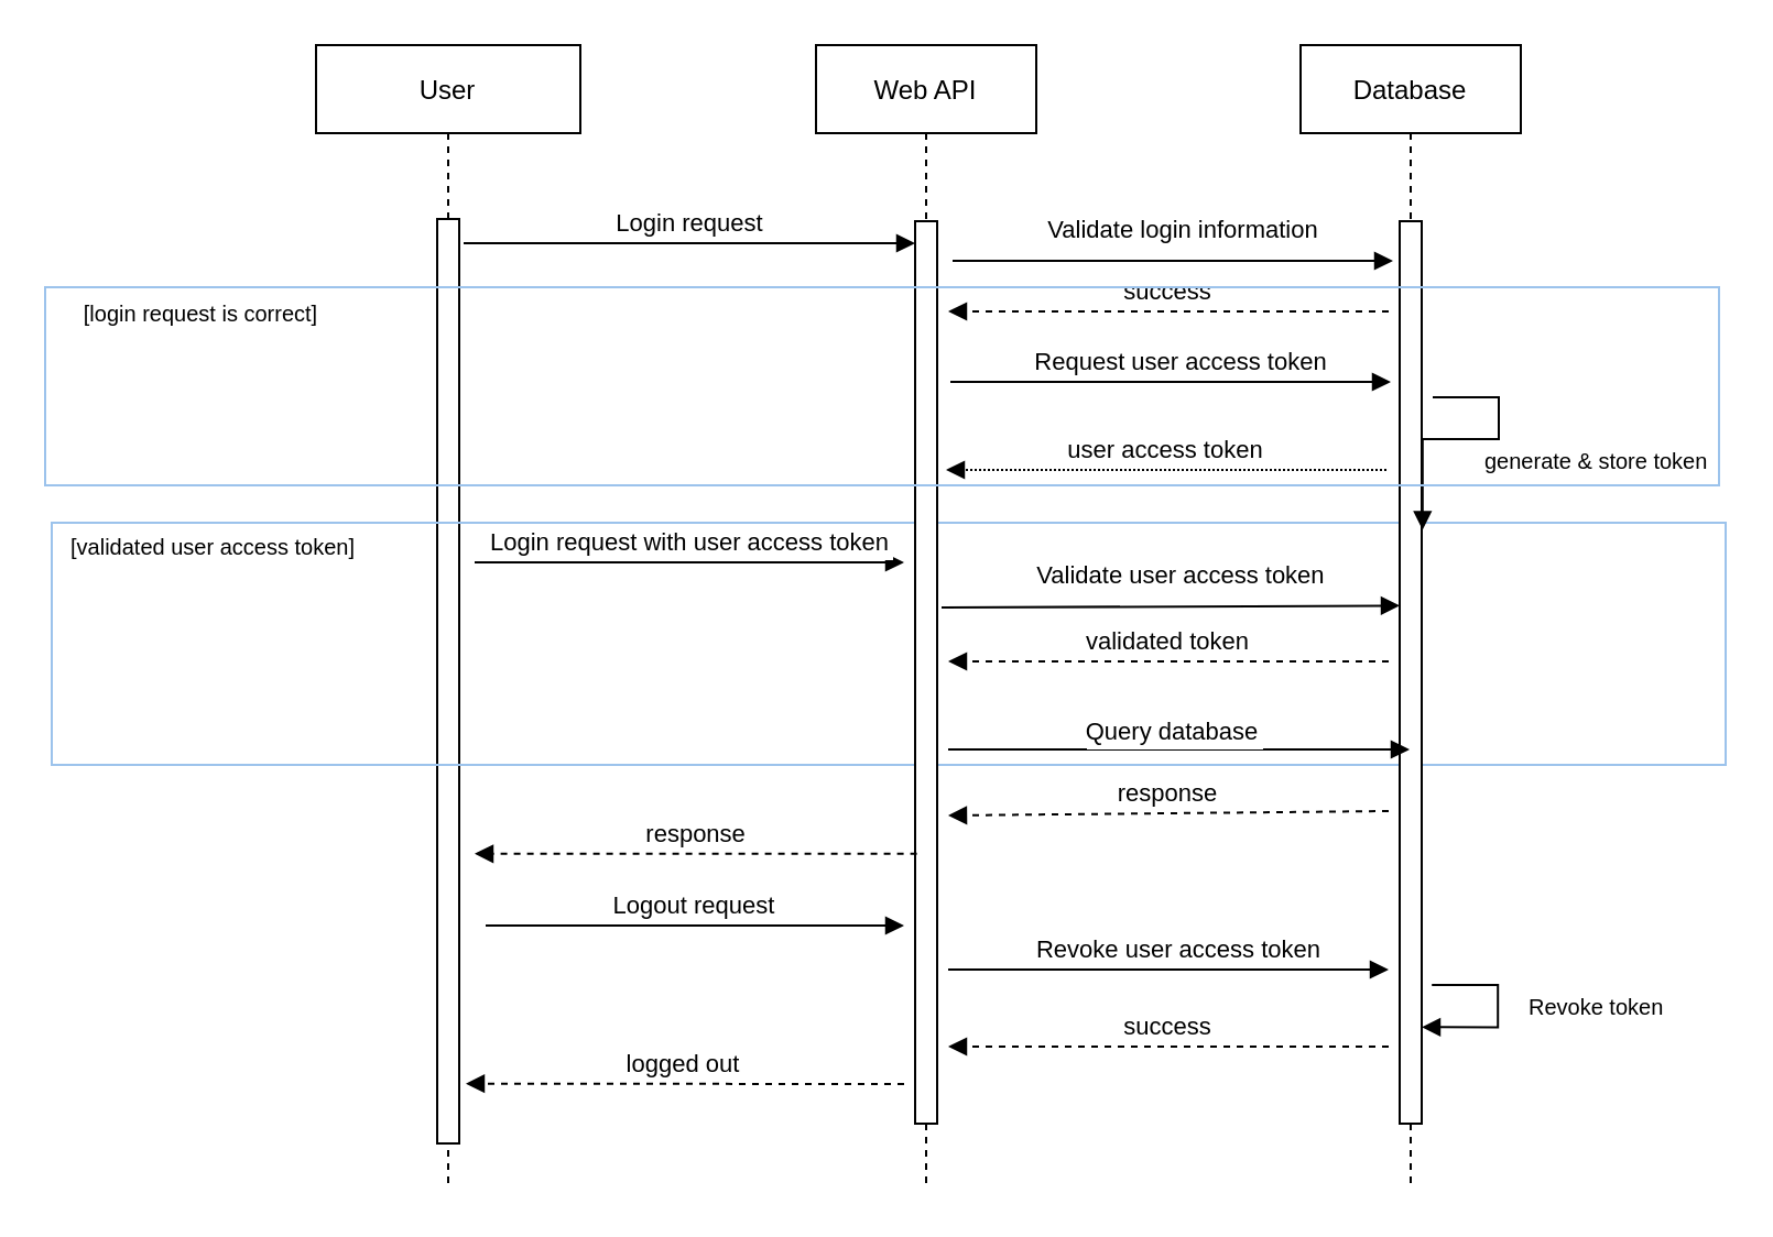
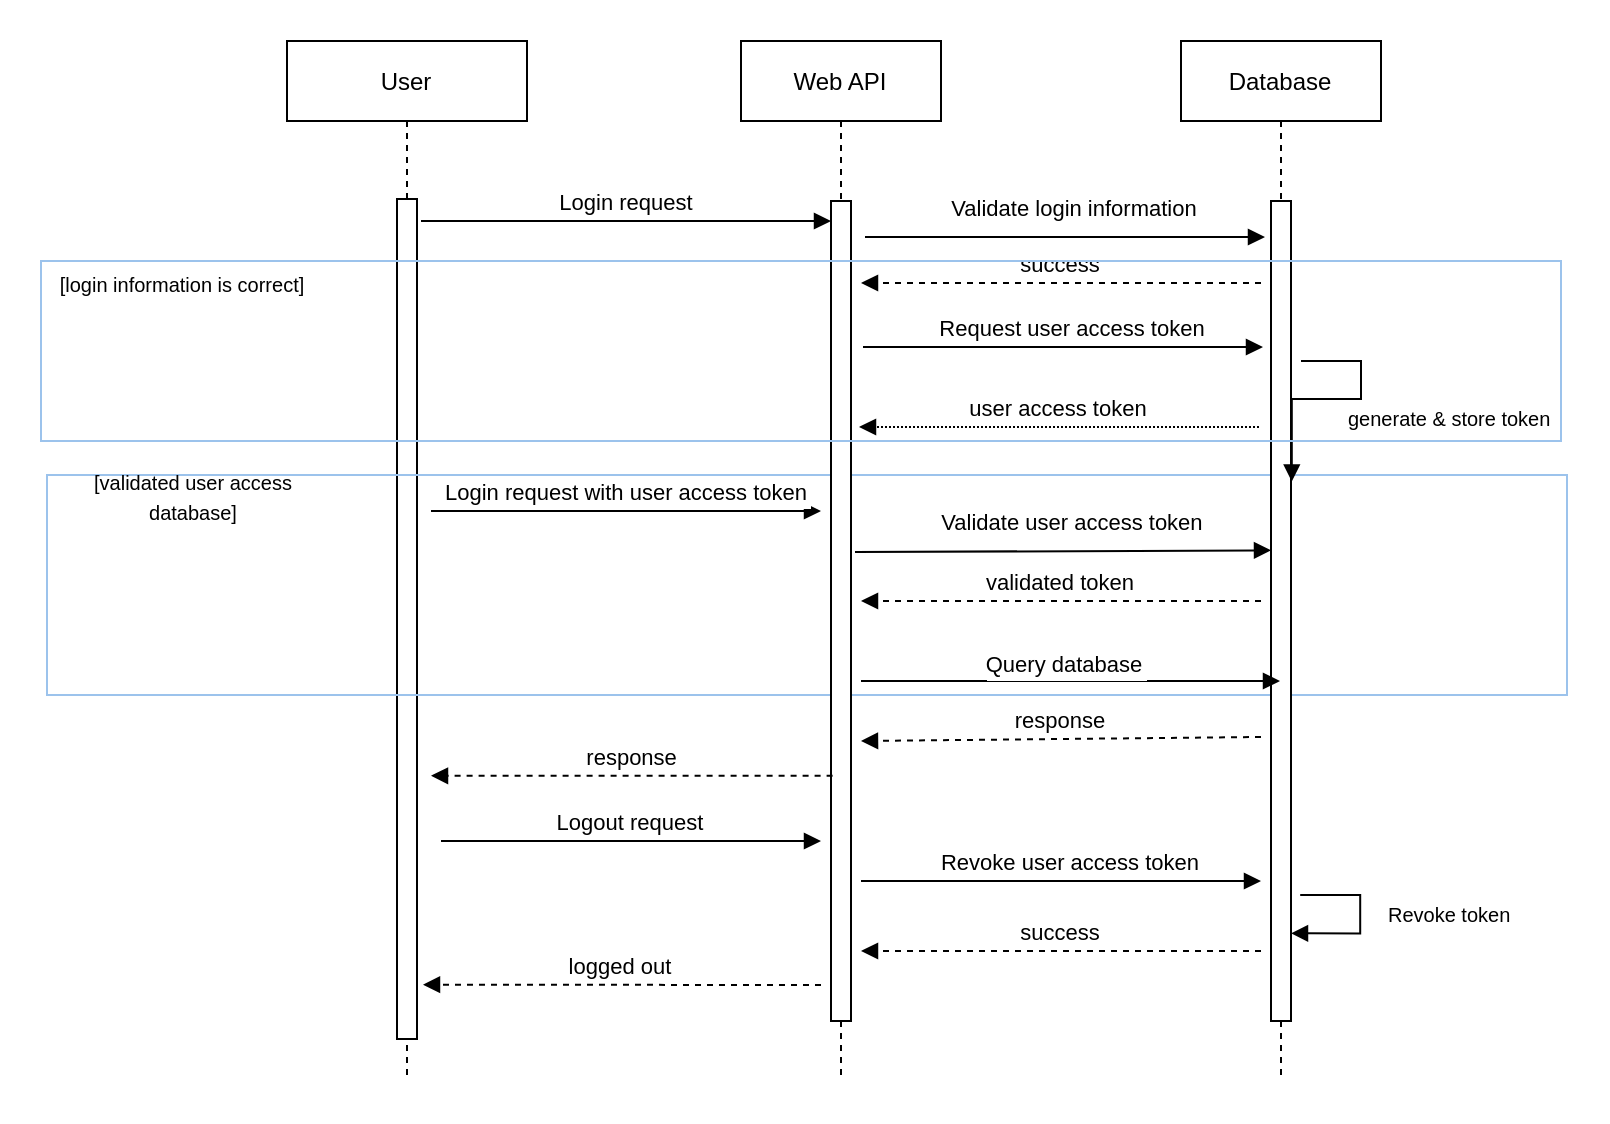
  <mxCell id="0" />
  <mxCell id="1" parent="0" />
  <mxCell id="2" value="User" style="shape=umlLifeline;perimeter=lifelinePerimeter;container=1;collapsible=0;recursiveResize=0;rounded=0;shadow=0;strokeWidth=1;" parent="1" vertex="1"><mxGeometry x="143" y="20" width="120" height="520" as="geometry" /></mxCell>
  <mxCell id="3" value="" style="points=[];perimeter=orthogonalPerimeter;rounded=0;shadow=0;strokeWidth=1;" parent="2" vertex="1"><mxGeometry x="55" y="79" width="10" height="420" as="geometry" /></mxCell>
  <mxCell id="4" value="" style="rounded=0;whiteSpace=wrap;html=1;fillColor=none;align=left;strokeColor=#9cc3ec;" vertex="1" parent="2"><mxGeometry x="-120" y="217" width="760" height="110" as="geometry" /></mxCell>
- <mxCell id="5" value="&lt;span style=&quot;text-align: left;&quot;&gt;&lt;font style=&quot;font-size: 10px;&quot;&gt;[validated user access token]&lt;/font&gt;&lt;/span&gt;" style="text;html=1;strokeColor=none;fillColor=none;align=center;verticalAlign=middle;whiteSpace=wrap;rounded=0;" vertex="1" parent="2"><mxGeometry x="-113" y="213" width="133" height="30" as="geometry" /></mxCell>
+ <mxCell id="5" value="&lt;span style=&quot;text-align: left;&quot;&gt;&lt;font style=&quot;font-size: 10px;&quot;&gt;[validated user access database]&lt;/font&gt;&lt;/span&gt;" style="text;html=1;strokeColor=none;fillColor=none;align=center;verticalAlign=middle;whiteSpace=wrap;rounded=0;" vertex="1" parent="2"><mxGeometry x="-113" y="213" width="133" height="30" as="geometry" /></mxCell>
  <mxCell id="6" value="" style="verticalAlign=bottom;endArrow=block;shadow=0;strokeWidth=1;" parent="2" source="3" target="2" edge="1"><mxGeometry relative="1" as="geometry"><mxPoint x="265" y="130" as="sourcePoint" /><mxPoint as="offset" /></mxGeometry></mxCell>
  <mxCell id="7" value="Web API" style="shape=umlLifeline;perimeter=lifelinePerimeter;container=1;collapsible=0;recursiveResize=0;rounded=0;shadow=0;strokeWidth=1;" parent="1" vertex="1"><mxGeometry x="370" y="20" width="100" height="520" as="geometry" /></mxCell>
  <mxCell id="8" value="" style="points=[];perimeter=orthogonalPerimeter;rounded=0;shadow=0;strokeWidth=1;" parent="7" vertex="1"><mxGeometry x="45" y="80" width="10" height="410" as="geometry" /></mxCell>
  <mxCell id="9" value="Login request with user access token" style="verticalAlign=bottom;endArrow=block;shadow=0;strokeWidth=1;" edge="1" parent="7"><mxGeometry relative="1" as="geometry"><mxPoint x="-155" y="235.0" as="sourcePoint" /><mxPoint x="40" y="235" as="targetPoint" /><mxPoint as="offset" /></mxGeometry></mxCell>
  <mxCell id="10" value="Database" style="shape=umlLifeline;perimeter=lifelinePerimeter;container=1;collapsible=0;recursiveResize=0;rounded=0;shadow=0;strokeWidth=1;" vertex="1" parent="1"><mxGeometry x="590" y="20" width="100" height="520" as="geometry" /></mxCell>
  <mxCell id="11" value="" style="points=[];perimeter=orthogonalPerimeter;rounded=0;shadow=0;strokeWidth=1;" vertex="1" parent="10"><mxGeometry x="45" y="80" width="10" height="410" as="geometry" /></mxCell>
  <mxCell id="12" value="Revoke token" style="edgeStyle=orthogonalEdgeStyle;html=1;align=left;spacingLeft=2;endArrow=block;rounded=0;entryX=1.04;entryY=0.342;fontSize=10;entryDx=0;entryDy=0;entryPerimeter=0;" edge="1" parent="10"><mxGeometry x="-0.054" y="10" relative="1" as="geometry"><mxPoint x="59.6" y="427" as="sourcePoint" /><Array as="points"><mxPoint x="89.6" y="427" /><mxPoint x="89.6" y="446" /></Array><mxPoint x="55.0" y="446.18" as="targetPoint" /><mxPoint as="offset" /></mxGeometry></mxCell>
  <mxCell id="13" value="Validate login information" style="verticalAlign=bottom;endArrow=block;shadow=0;strokeWidth=1;" edge="1" parent="1"><mxGeometry x="0.051" y="5" relative="1" as="geometry"><mxPoint x="432" y="118" as="sourcePoint" /><mxPoint x="632" y="118" as="targetPoint" /><mxPoint as="offset" /></mxGeometry></mxCell>
  <mxCell id="14" value="success" style="verticalAlign=bottom;endArrow=block;shadow=0;strokeWidth=1;dashed=1;" edge="1" parent="1"><mxGeometry relative="1" as="geometry"><mxPoint x="630" y="141" as="sourcePoint" /><mxPoint x="430" y="141" as="targetPoint" /></mxGeometry></mxCell>
- <mxCell id="15" value="&lt;span style=&quot;text-align: left;&quot;&gt;&lt;font style=&quot;font-size: 10px;&quot;&gt;[login request is correct]&lt;/font&gt;&lt;/span&gt;" style="text;html=1;strokeColor=none;fillColor=none;align=center;verticalAlign=middle;whiteSpace=wrap;rounded=0;" vertex="1" parent="1"><mxGeometry x="26" y="127" width="130" height="30" as="geometry" /></mxCell>
+ <mxCell id="15" value="&lt;span style=&quot;text-align: left;&quot;&gt;&lt;font style=&quot;font-size: 10px;&quot;&gt;[login information is correct]&lt;/font&gt;&lt;/span&gt;" style="text;html=1;strokeColor=none;fillColor=none;align=center;verticalAlign=middle;whiteSpace=wrap;rounded=0;" vertex="1" parent="1"><mxGeometry x="26" y="127" width="130" height="30" as="geometry" /></mxCell>
  <mxCell id="16" value="Request user access token" style="verticalAlign=bottom;endArrow=block;shadow=0;strokeWidth=1;" edge="1" parent="1"><mxGeometry x="0.047" relative="1" as="geometry"><mxPoint x="431" y="173" as="sourcePoint" /><mxPoint x="631" y="173" as="targetPoint" /><mxPoint as="offset" /></mxGeometry></mxCell>
  <mxCell id="17" value="user access token" style="verticalAlign=bottom;endArrow=block;shadow=0;strokeWidth=1;dashed=1;dashPattern=1 1;" edge="1" parent="1"><mxGeometry relative="1" as="geometry"><mxPoint x="629" y="213" as="sourcePoint" /><mxPoint x="429" y="213" as="targetPoint" /></mxGeometry></mxCell>
  <mxCell id="18" value="generate &amp;amp; store token&amp;nbsp;" style="edgeStyle=orthogonalEdgeStyle;html=1;align=left;spacingLeft=2;endArrow=block;rounded=0;entryX=1.04;entryY=0.342;fontSize=10;entryDx=0;entryDy=0;entryPerimeter=0;" edge="1" parent="1" target="11"><mxGeometry x="-0.054" y="10" relative="1" as="geometry"><mxPoint x="650" y="180" as="sourcePoint" /><Array as="points"><mxPoint x="680" y="180" /><mxPoint x="680" y="199" /></Array><mxPoint x="655" y="200" as="targetPoint" /><mxPoint as="offset" /></mxGeometry></mxCell>
  <mxCell id="19" value="Validate user access token" style="verticalAlign=bottom;endArrow=block;shadow=0;strokeWidth=1;exitX=1.2;exitY=0.657;exitDx=0;exitDy=0;exitPerimeter=0;entryX=0;entryY=0.654;entryDx=0;entryDy=0;entryPerimeter=0;" edge="1" parent="1"><mxGeometry x="0.051" y="5" relative="1" as="geometry"><mxPoint x="427" y="275.53" as="sourcePoint" /><mxPoint x="635" y="274.66" as="targetPoint" /><mxPoint as="offset" /></mxGeometry></mxCell>
  <mxCell id="20" value="validated token" style="verticalAlign=bottom;endArrow=block;shadow=0;strokeWidth=1;dashed=1;" edge="1" parent="1"><mxGeometry relative="1" as="geometry"><mxPoint x="630" y="300" as="sourcePoint" /><mxPoint x="430" y="300" as="targetPoint" /></mxGeometry></mxCell>
  <mxCell id="21" value="Query database" style="verticalAlign=bottom;endArrow=block;shadow=0;strokeWidth=1;" edge="1" parent="1" target="10"><mxGeometry x="-0.027" y="-1" relative="1" as="geometry"><mxPoint x="430" y="340" as="sourcePoint" /><mxPoint x="638" y="360" as="targetPoint" /><mxPoint as="offset" /></mxGeometry></mxCell>
  <mxCell id="22" value="response" style="verticalAlign=bottom;endArrow=block;shadow=0;strokeWidth=1;dashed=1;" edge="1" parent="1"><mxGeometry relative="1" as="geometry"><mxPoint x="630" y="368" as="sourcePoint" /><mxPoint x="430" y="370" as="targetPoint" /></mxGeometry></mxCell>
  <mxCell id="23" value="Logout request" style="verticalAlign=bottom;endArrow=block;shadow=0;strokeWidth=1;" edge="1" parent="1"><mxGeometry relative="1" as="geometry"><mxPoint x="220" y="420" as="sourcePoint" /><mxPoint x="410" y="420" as="targetPoint" /><mxPoint as="offset" /></mxGeometry></mxCell>
  <mxCell id="24" value="Revoke user access token" style="verticalAlign=bottom;endArrow=block;shadow=0;strokeWidth=1;" edge="1" parent="1"><mxGeometry x="0.048" relative="1" as="geometry"><mxPoint x="430" y="440" as="sourcePoint" /><mxPoint x="630" y="440" as="targetPoint" /><mxPoint as="offset" /></mxGeometry></mxCell>
  <mxCell id="25" value="success" style="verticalAlign=bottom;endArrow=block;shadow=0;strokeWidth=1;dashed=1;" edge="1" parent="1"><mxGeometry relative="1" as="geometry"><mxPoint x="630" y="475" as="sourcePoint" /><mxPoint x="430" y="475" as="targetPoint" /></mxGeometry></mxCell>
  <mxCell id="26" value="logged out" style="verticalAlign=bottom;endArrow=block;shadow=0;strokeWidth=1;dashed=1;entryX=0.5;entryY=0.942;entryDx=0;entryDy=0;entryPerimeter=0;" edge="1" parent="1"><mxGeometry relative="1" as="geometry"><mxPoint x="410" y="492" as="sourcePoint" /><mxPoint x="211" y="491.84" as="targetPoint" /></mxGeometry></mxCell>
  <mxCell id="27" value="response" style="verticalAlign=bottom;endArrow=block;shadow=0;strokeWidth=1;dashed=1;exitX=0.08;exitY=0.718;exitDx=0;exitDy=0;exitPerimeter=0;" edge="1" parent="1"><mxGeometry relative="1" as="geometry"><mxPoint x="415.8" y="387.38" as="sourcePoint" /><mxPoint x="215" y="387.38" as="targetPoint" /></mxGeometry></mxCell>
  <mxCell id="28" value="Login request" style="verticalAlign=bottom;endArrow=block;shadow=0;strokeWidth=1;" edge="1" parent="1"><mxGeometry relative="1" as="geometry"><mxPoint x="210" y="110" as="sourcePoint" /><mxPoint x="415" y="110" as="targetPoint" /><mxPoint as="offset" /></mxGeometry></mxCell>
  <mxCell id="29" value="" style="rounded=0;whiteSpace=wrap;html=1;fillColor=none;align=left;strokeColor=#9cc3ec;" vertex="1" parent="1"><mxGeometry x="20" y="130" width="760" height="90" as="geometry" /></mxCell>
